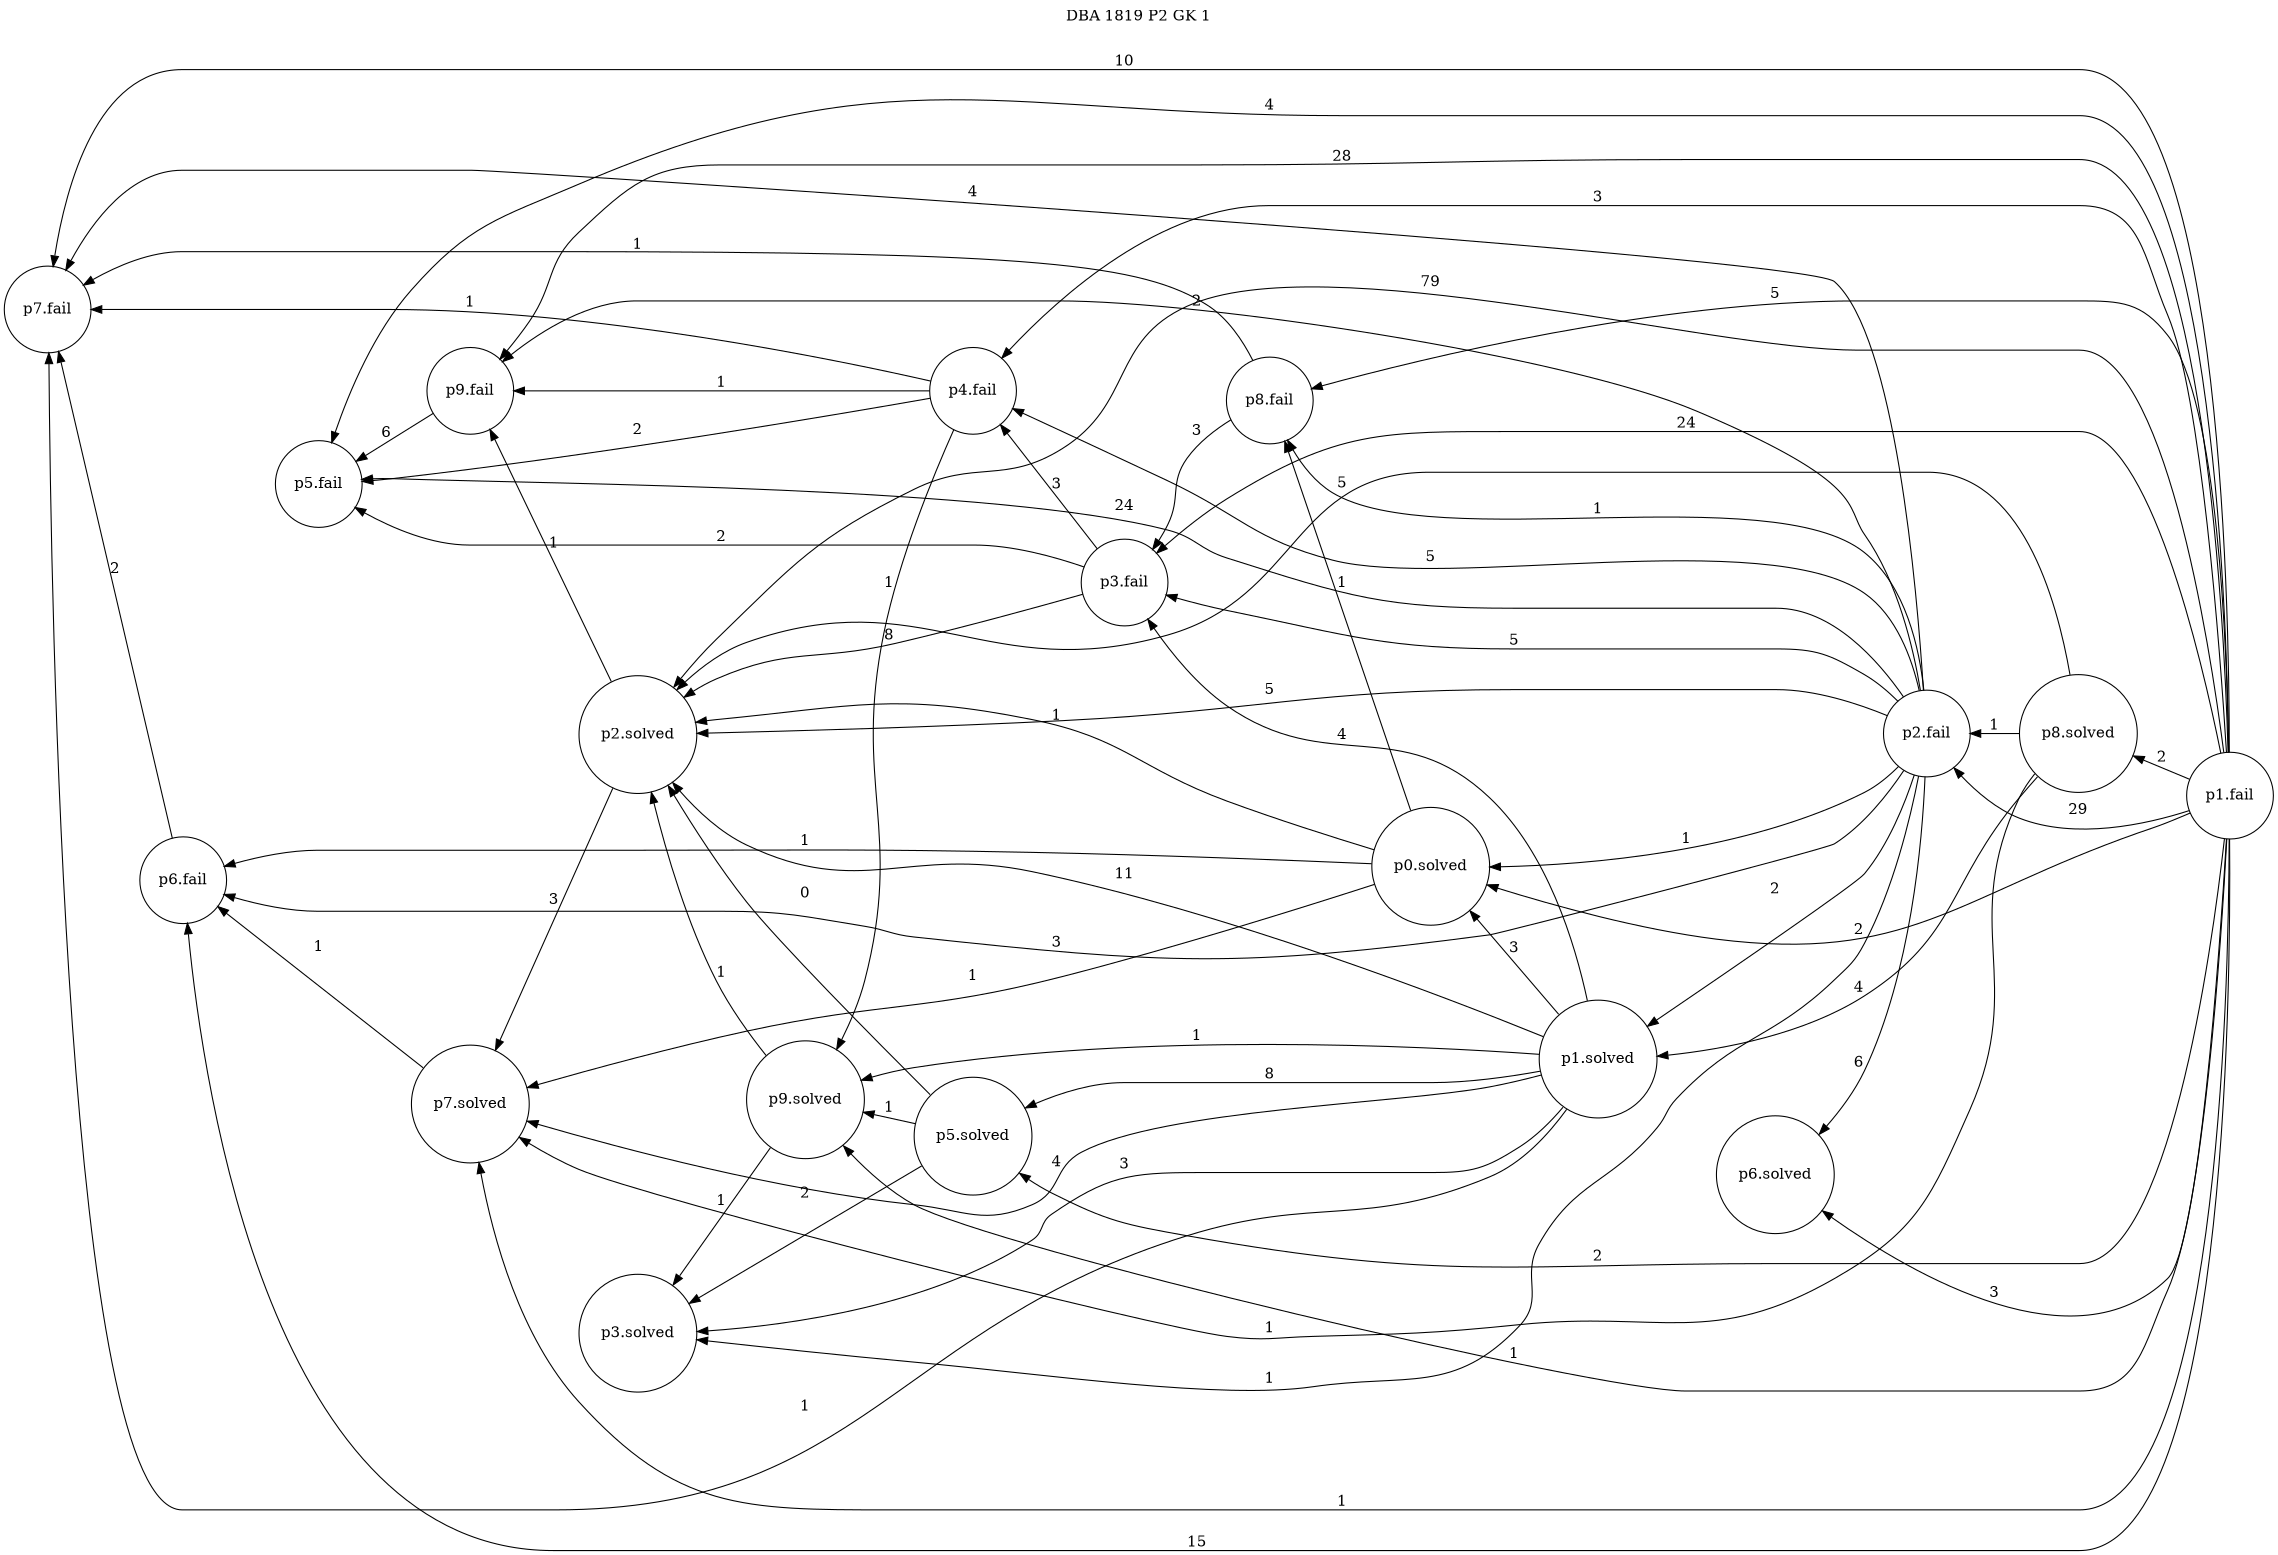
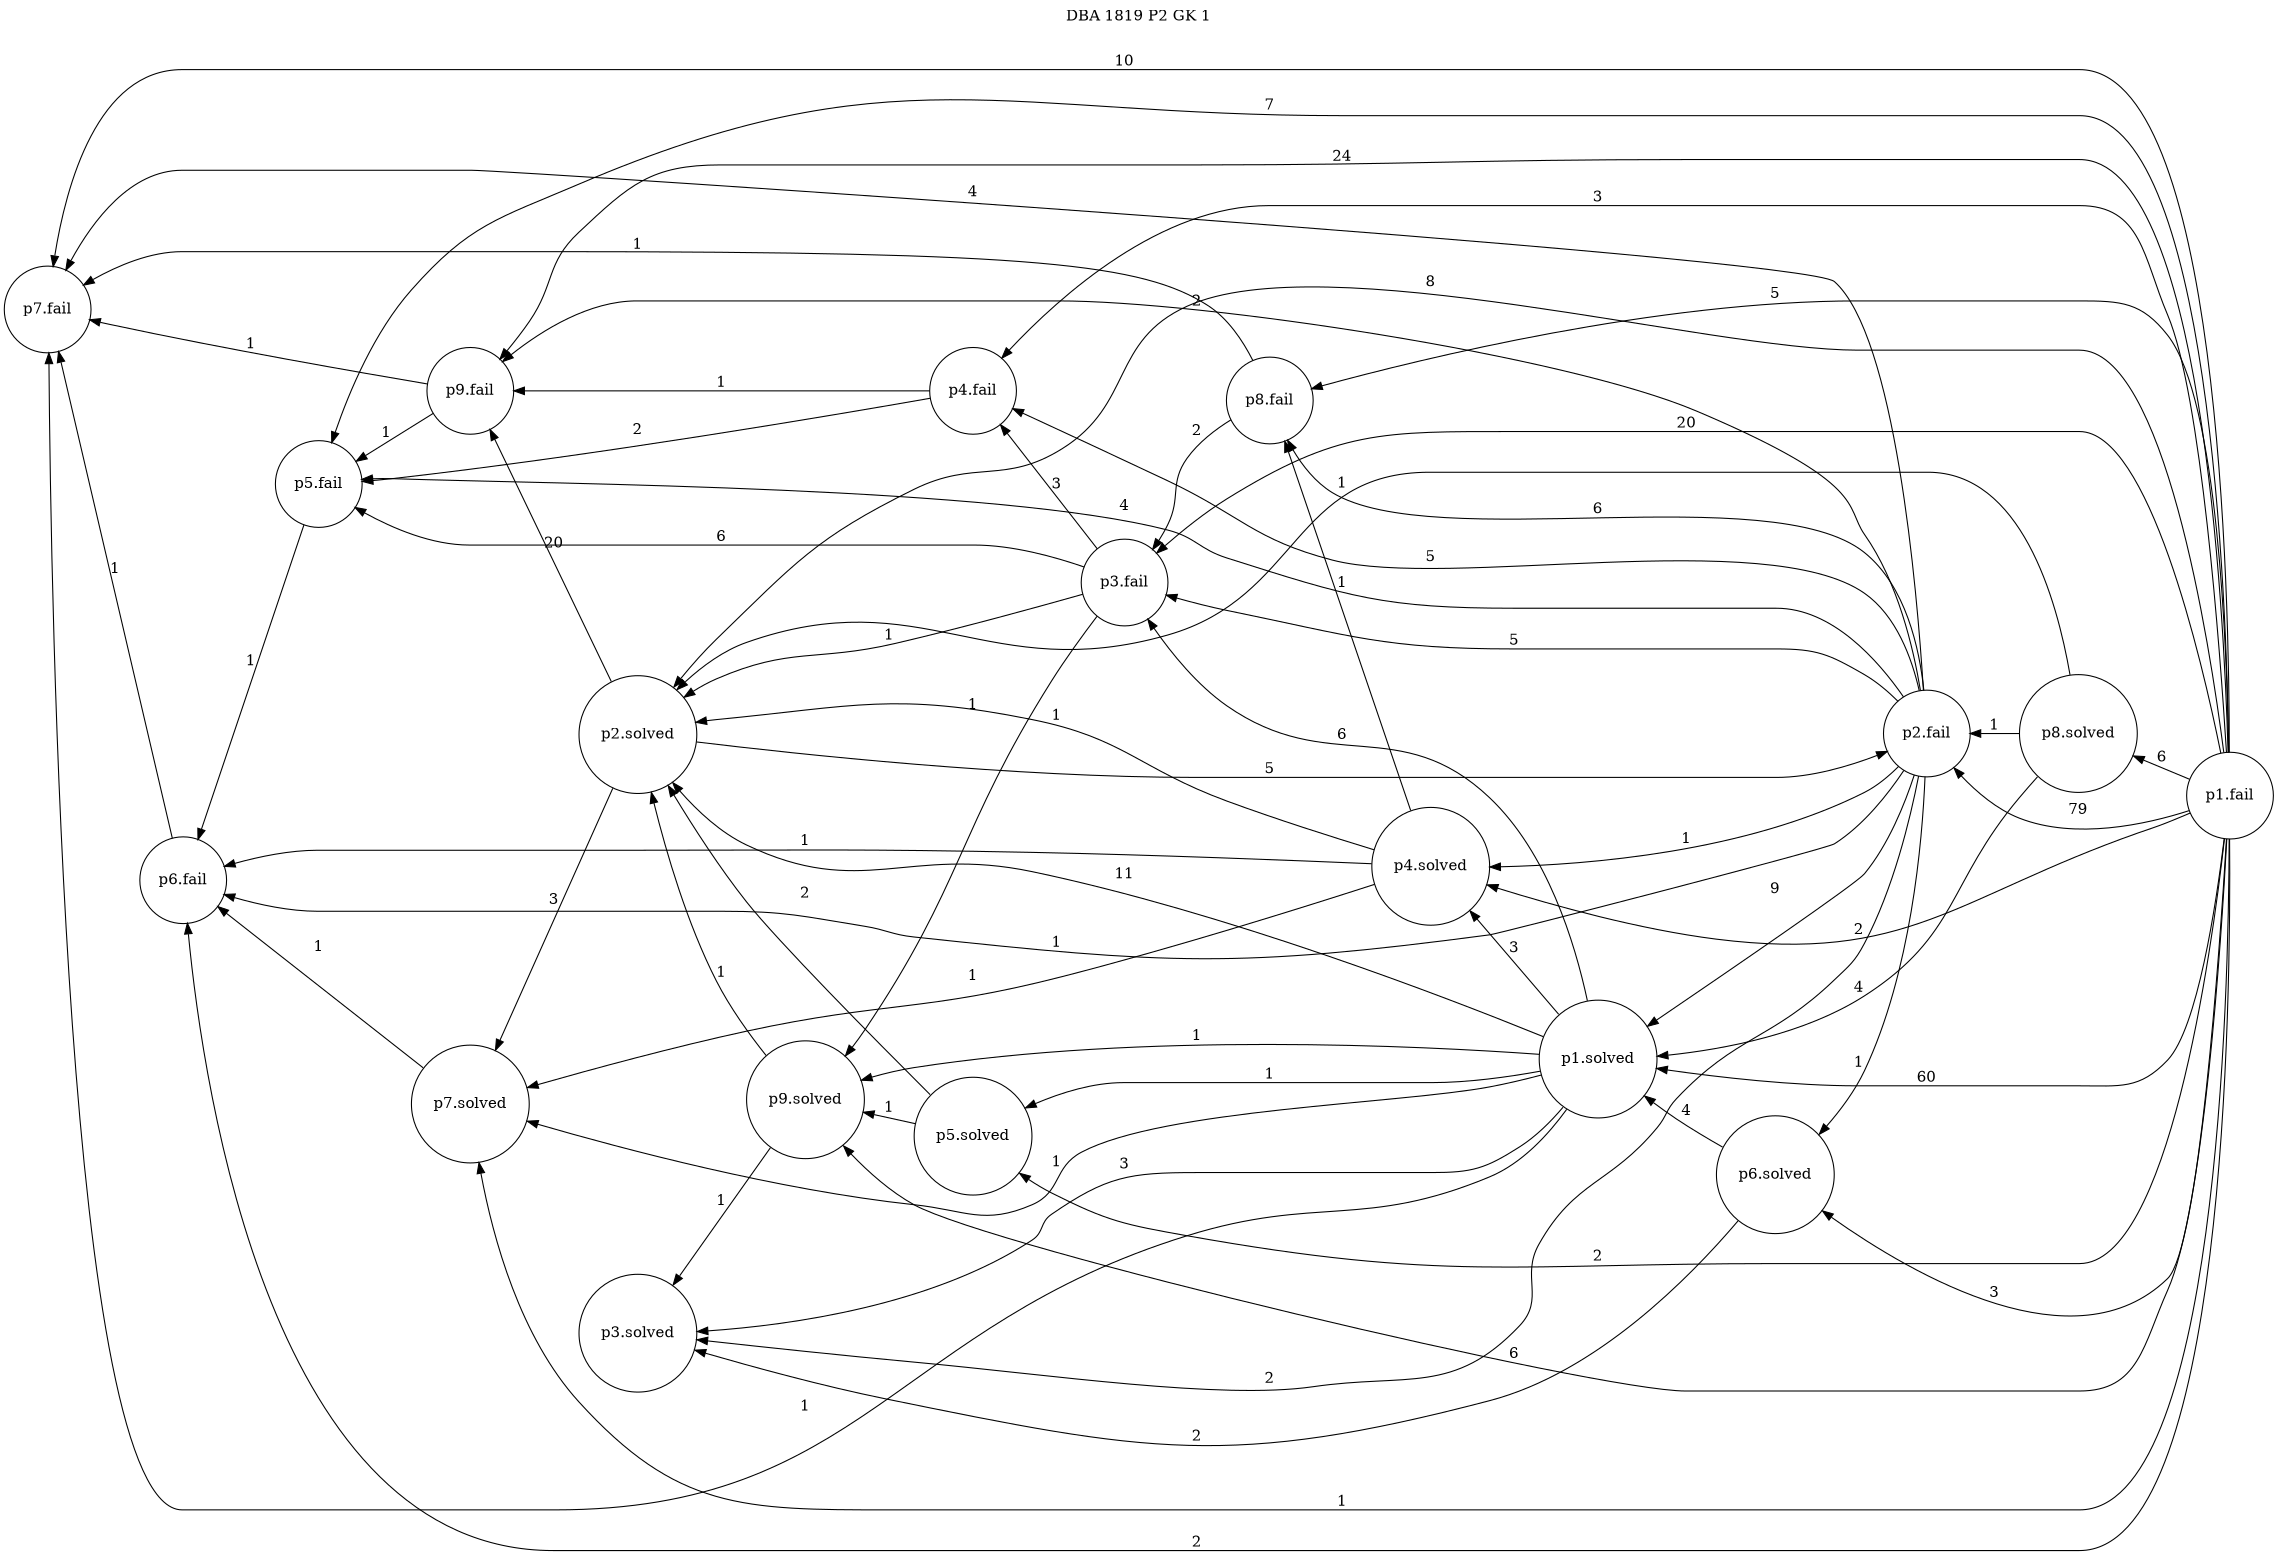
  digraph {
    label=" DBA 1819 P2 GK 1 "
    labelloc=tl
    rankdir=RL
    node [shape=circle]
    n1 [label="p1.fail"]
    n2 [label="p2.fail"]
    n3 [label="p9.fail"]
    n4 [label="p3.fail"]
    n5 [label="p4.fail"]
    n6 [label="p8.fail"]
    n7 [label="p7.fail"]
    n8 [label="p5.fail"]
    n9 [label="p6.fail"]
    n10 [label="p1.solved"]
    n11 [label="p2.solved"]
    n12 [label="p8.solved"]
    n13 [label="p7.solved"]
-   n14 [label="p0.solved"]
+   n14 [label="p4.solved"]
    n15 [label="p9.solved"]
    n16 [label="p6.solved"]
    n17 [label="p5.solved"]
    n18 [label="p3.solved"]
-   n1 -> n2 [label=29]
-   n1 -> n3 [label=28]
-   n1 -> n4 [label=24]
+   n1 -> n2 [label=79]
+   n1 -> n3 [label=24]
+   n1 -> n4 [label=20]
    n1 -> n5 [label=3]
    n1 -> n6 [label=5]
    n1 -> n7 [label=10]
-   n1 -> n8 [label=4]
-   n1 -> n9 [label=15]
-   n1 -> n11 [label=79]
-   n1 -> n12 [label=2]
+   n1 -> n8 [label=7]
+   n1 -> n9 [label=2]
+   n1 -> n10 [label=60]
+   n1 -> n11 [label=8]
+   n1 -> n12 [label=6]
    n1 -> n13 [label=1]
    n1 -> n14 [label=2]
-   n1 -> n15 [label=1]
+   n1 -> n15 [label=6]
    n1 -> n16 [label=3]
    n1 -> n17 [label=2]
    n2 -> n3 [label=2]
    n2 -> n4 [label=5]
    n2 -> n5 [label=5]
-   n2 -> n6 [label=1]
+   n2 -> n6 [label=6]
    n2 -> n7 [label=4]
-   n2 -> n8 [label=24]
-   n2 -> n9 [label=3]
-   n2 -> n10 [label=2]
-   n2 -> n11 [label=5]
+   n2 -> n8 [label=4]
+   n2 -> n9 [label=1]
+   n2 -> n10 [label=9]
+   n11 -> n2 [label=5]
    n2 -> n14 [label=1]
-   n2 -> n16 [label=6]
-   n2 -> n18 [label=1]
-   n5 -> n7 [label=1]
-   n3 -> n8 [label=6]
+   n2 -> n16 [label=1]
+   n2 -> n18 [label=2]
+   n3 -> n7 [label=1]
+   n3 -> n8 [label=1]
    n4 -> n5 [label=3]
-   n4 -> n8 [label=2]
-   n4 -> n11 [label=8]
-   n5 -> n15 [label=1]
+   n4 -> n8 [label=6]
+   n4 -> n11 [label=1]
+   n4 -> n15 [label=1]
    n5 -> n3 [label=1]
    n5 -> n8 [label=2]
-   n6 -> n4 [label=3]
+   n6 -> n4 [label=2]
    n6 -> n7 [label=1]
-   n9 -> n7 [label=2]
-   n10 -> n4 [label=4]
+   n8 -> n9 [label=1]
+   n9 -> n7 [label=1]
+   n10 -> n4 [label=6]
    n10 -> n7 [label=1]
    n10 -> n11 [label=11]
-   n10 -> n13 [label=4]
+   n10 -> n13 [label=1]
    n10 -> n14 [label=3]
    n10 -> n15 [label=1]
-   n10 -> n17 [label=8]
+   n10 -> n17 [label=1]
    n10 -> n18 [label=3]
-   n11 -> n3 [label=1]
+   n11 -> n3 [label=20]
    n11 -> n13 [label=3]
    n12 -> n2 [label=1]
    n12 -> n10 [label=4]
-   n12 -> n11 [label=5]
-   n12 -> n13 [label=1]
+   n12 -> n11 [label=1]
    n13 -> n9 [label=1]
    n14 -> n6 [label=1]
    n14 -> n9 [label=1]
    n14 -> n11 [label=1]
    n14 -> n13 [label=1]
    n15 -> n11 [label=1]
    n15 -> n18 [label=1]
-   n17 -> n18 [label=2]
-   n17 -> n11 [label=0]
+   n16 -> n10 [label=4]
+   n16 -> n18 [label=2]
+   n17 -> n11 [label=2]
    n17 -> n15 [label=1]
  }
